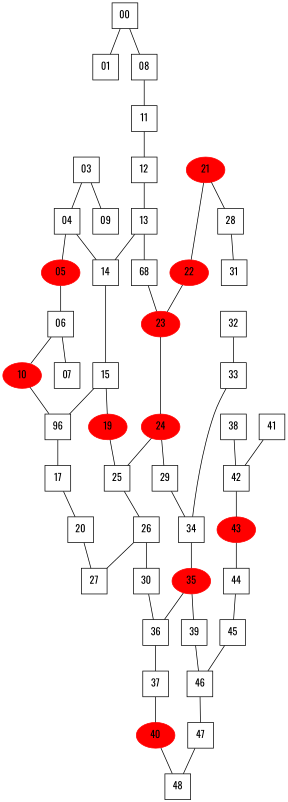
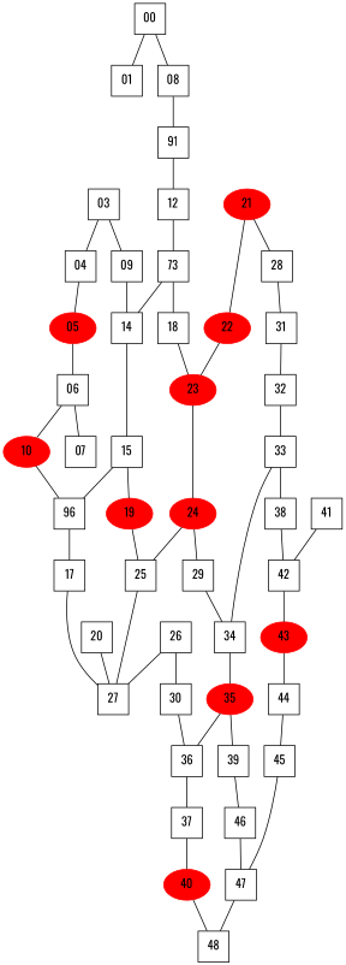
  graph {
    fontname=Oswald
    node [fontname=Oswald shape=square type=virtual]
    edge [fontname=Oswald]
    n1 [label=00]
    n2 [label=01]
    n3 [label=08]
-   n4 [label=11]
+   n4 [label=91]
    n5 [label=03]
    n6 [label=04]
    n7 [label=09]
    n8 [color=red label=05 style=filled type=physical shape=""]
    n9 [label=14]
    n10 [label=06]
    n11 [label=07]
    n12 [color=red label=10 style=filled type=physical shape=""]
    n13 [label=96]
    n14 [label=12]
    n15 [label=15]
    n16 [label=17]
-   n17 [label=13]
-   n18 [label=68]
+   n17 [label=73]
+   n18 [label=18]
    n19 [color=red label=23 style=filled type=physical shape=""]
    n20 [color=red label=19 style=filled type=physical shape=""]
    n21 [label=25]
    n22 [label=20]
    n23 [label=27]
    n24 [color=red label=24 style=filled type=physical shape=""]
    n25 [label=26]
    n26 [color=red label=21 style=filled type=physical shape=""]
    n27 [color=red label=22 style=filled type=physical shape=""]
    n28 [label=28]
    n29 [label=31]
    n30 [label=29]
    n31 [label=34]
    n32 [label=30]
    n33 [label=36]
    n34 [label=32]
    n35 [color=red label=35 style=filled type=physical shape=""]
    n36 [label=37]
    n37 [label=33]
    n38 [label=38]
    n39 [label=42]
    n40 [label=39]
    n41 [label=46]
    n42 [color=red label=40 style=filled type=physical shape=""]
    n43 [label=48]
    n44 [color=red label=43 style=filled type=physical shape=""]
    n45 [label=45]
    n46 [label=41]
    n47 [label=44]
    n48 [label=47]
    n1 -- n2
    n1 -- n3
    n3 -- n4
    n4 -- n14
    n5 -- n6
    n5 -- n7
    n6 -- n8
-   n6 -- n9
+   n7 -- n9
    n8 -- n10
    n9 -- n15
    n10 -- n11
    n10 -- n12
    n12 -- n13
    n13 -- n16
    n14 -- n17
    n15 -- n13
    n15 -- n20
-   n16 -- n22
+   n16 -- n23
    n17 -- n9
    n17 -- n18
    n18 -- n19
    n19 -- n24
    n20 -- n21
-   n21 -- n25
+   n21 -- n23
    n22 -- n23
    n24 -- n21
    n24 -- n30
    n25 -- n23
    n25 -- n32
    n26 -- n27
    n26 -- n28
    n27 -- n19
    n28 -- n29
+   n29 -- n34
    n30 -- n31
    n31 -- n35
    n32 -- n33
    n33 -- n36
    n34 -- n37
    n35 -- n33
    n35 -- n40
    n36 -- n42
    n37 -- n31
+   n37 -- n38
    n38 -- n39
    n39 -- n44
    n40 -- n41
    n41 -- n48
    n42 -- n43
    n44 -- n47
-   n45 -- n41
+   n45 -- n48
    n46 -- n39
    n47 -- n45
    n48 -- n43
  }
